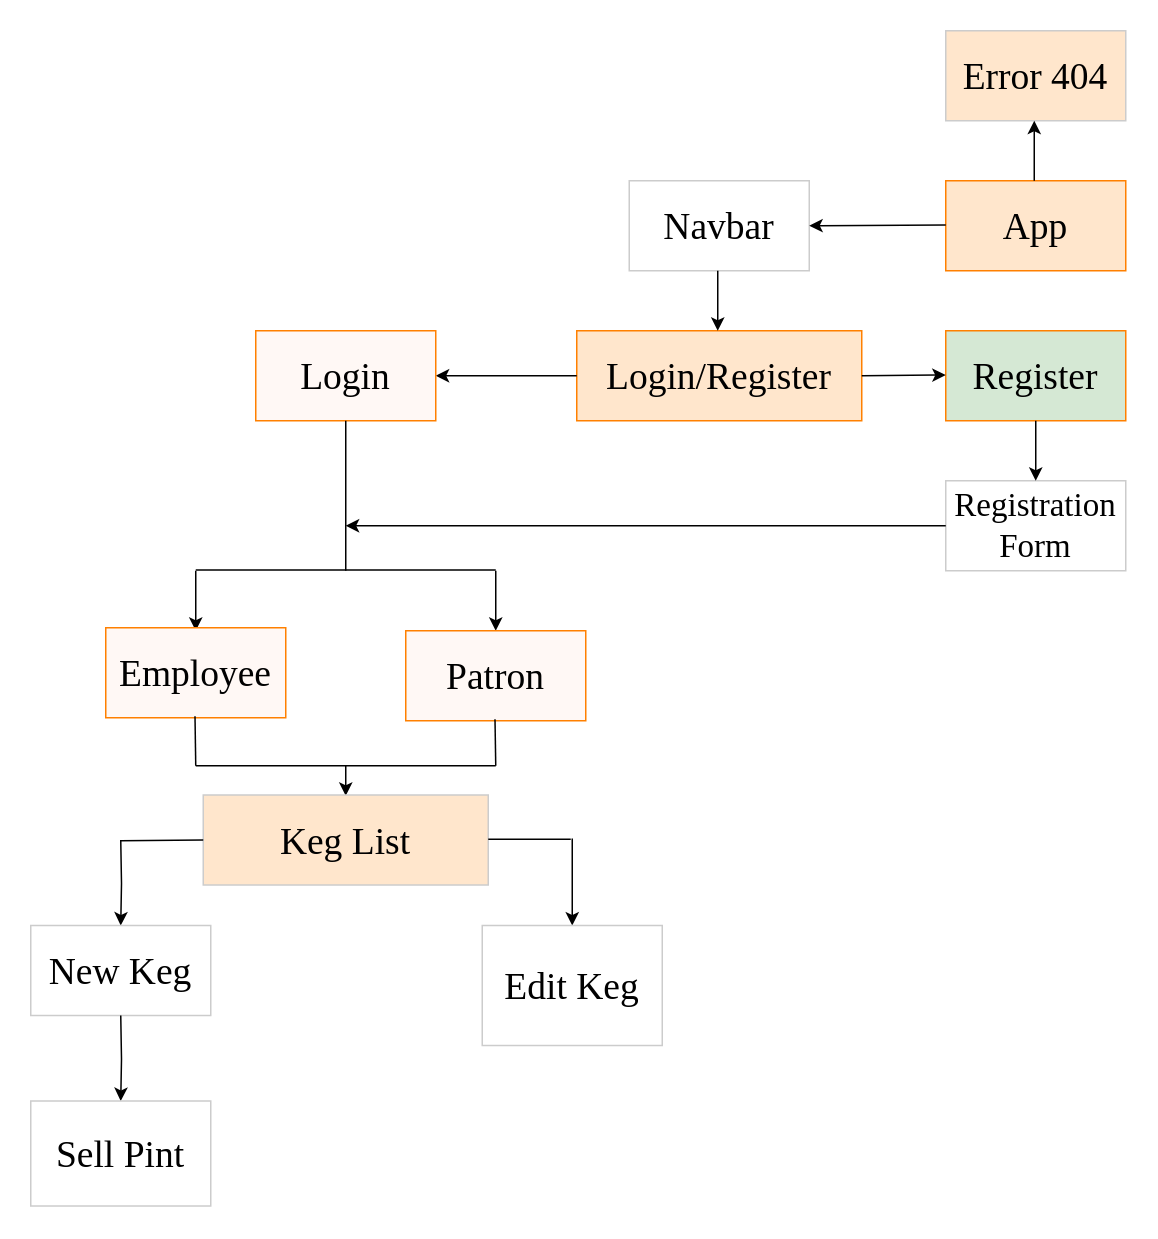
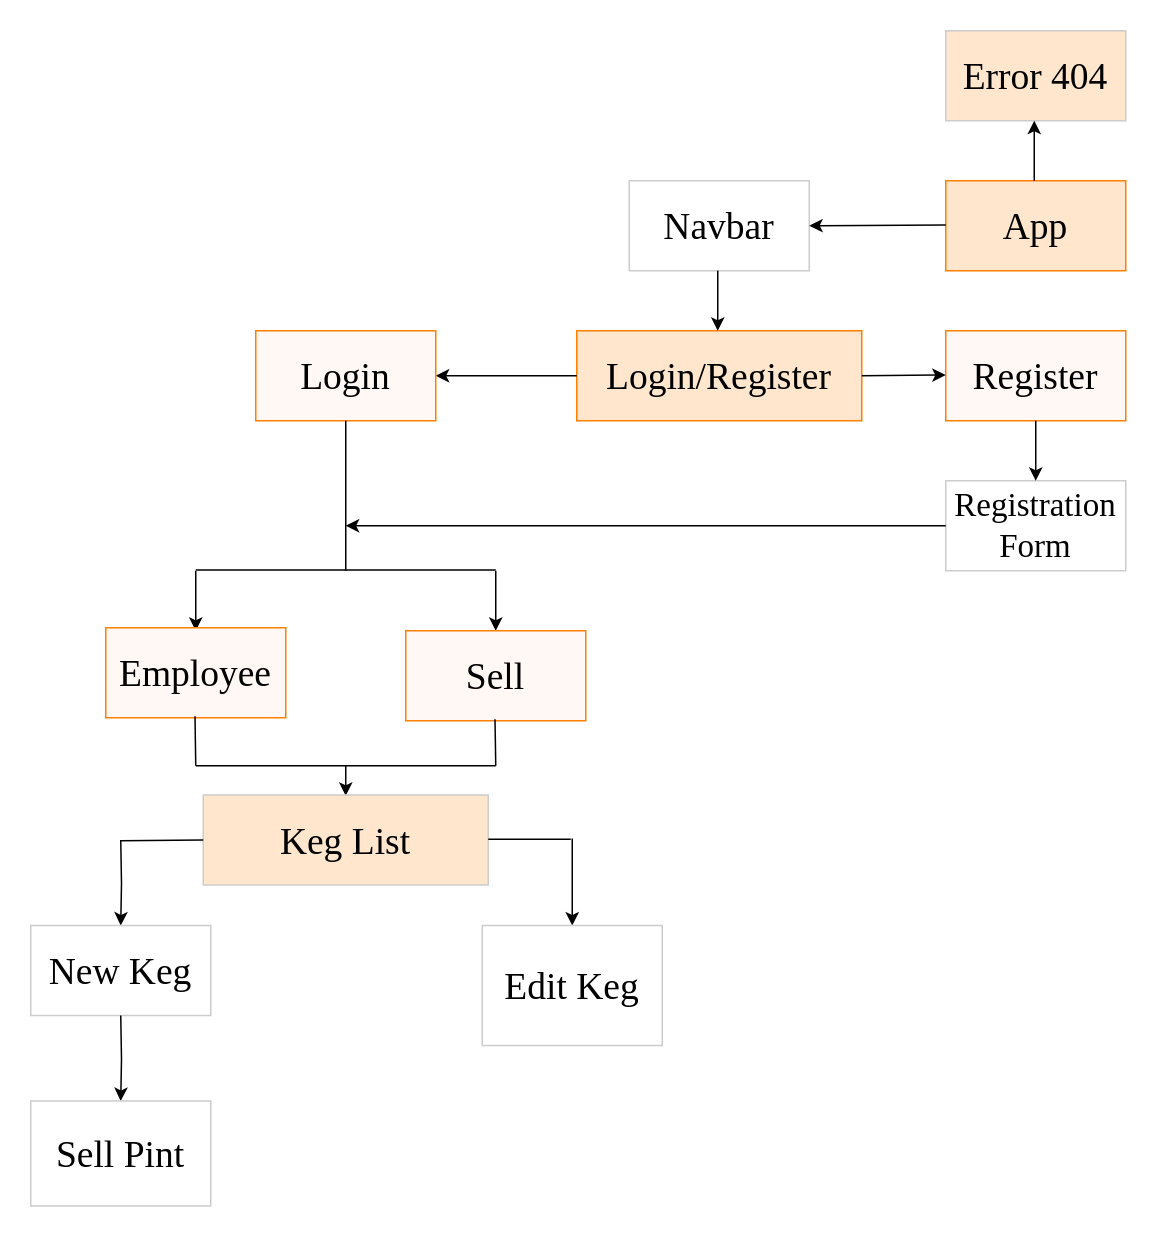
  <mxCell id="0" />
  <mxCell id="1" parent="0" />
  <mxCell id="2" value="&lt;font face=&quot;Times New Roman&quot; style=&quot;font-size: 25px&quot;&gt;App&lt;/font&gt;" style="rounded=0;whiteSpace=wrap;html=1;fillColor=#ffe6cc;strokeColor=#FF8000;" vertex="1" parent="1"><mxGeometry x="630" y="120" width="120" height="60" as="geometry" /></mxCell>
  <mxCell id="3" value="&lt;font face=&quot;Times New Roman&quot; style=&quot;font-size: 25px&quot;&gt;Error 404&lt;/font&gt;" style="rounded=0;whiteSpace=wrap;html=1;strokeColor=#CCCCCC;fillColor=#ffe6cc;" vertex="1" parent="1"><mxGeometry x="630" y="20" width="120" height="60" as="geometry" /></mxCell>
  <mxCell id="4" value="" style="endArrow=classic;html=1;" edge="1" parent="1"><mxGeometry width="50" height="50" relative="1" as="geometry"><mxPoint x="689" y="120" as="sourcePoint" /><mxPoint x="689" y="80" as="targetPoint" /><Array as="points"><mxPoint x="689" y="90" /></Array></mxGeometry></mxCell>
  <mxCell id="5" value="&lt;font face=&quot;Times New Roman&quot; style=&quot;font-size: 25px&quot;&gt;Navbar&lt;/font&gt;" style="rounded=0;whiteSpace=wrap;html=1;strokeColor=#CCCCCC;" vertex="1" parent="1"><mxGeometry x="419" y="120" width="120" height="60" as="geometry" /></mxCell>
  <mxCell id="6" value="" style="endArrow=classic;html=1;entryX=1;entryY=0.5;entryDx=0;entryDy=0;" edge="1" parent="1" target="5"><mxGeometry width="50" height="50" relative="1" as="geometry"><mxPoint x="630" y="149.5" as="sourcePoint" /><mxPoint x="590" y="150" as="targetPoint" /><Array as="points"><mxPoint x="630" y="149.5" /></Array></mxGeometry></mxCell>
  <mxCell id="7" value="&lt;font face=&quot;Times New Roman&quot;&gt;&lt;span style=&quot;font-size: 25px&quot;&gt;Login/Register&lt;/span&gt;&lt;/font&gt;&lt;br&gt;" style="rounded=0;whiteSpace=wrap;html=1;fillColor=#ffe6cc;strokeColor=#FF8000;" vertex="1" parent="1"><mxGeometry x="384" y="220" width="190" height="60" as="geometry" /></mxCell>
  <mxCell id="8" value="" style="endArrow=classic;html=1;exitX=0;exitY=0.5;exitDx=0;exitDy=0;" edge="1" parent="1" source="7"><mxGeometry width="50" height="50" relative="1" as="geometry"><mxPoint x="370" y="250" as="sourcePoint" /><mxPoint x="290" y="250" as="targetPoint" /><Array as="points" /></mxGeometry></mxCell>
  <mxCell id="9" value="" style="endArrow=classic;html=1;" edge="1" parent="1"><mxGeometry width="50" height="50" relative="1" as="geometry"><mxPoint x="478" y="180" as="sourcePoint" /><mxPoint x="478" y="220" as="targetPoint" /><Array as="points"><mxPoint x="478" y="180" /></Array></mxGeometry></mxCell>
  <mxCell id="10" value="&lt;font face=&quot;Times New Roman&quot; style=&quot;font-size: 25px&quot;&gt;Login&lt;/font&gt;" style="rounded=0;whiteSpace=wrap;html=1;strokeColor=#FF8000;fillColor=#FFF8F5;" vertex="1" parent="1"><mxGeometry x="170" y="220" width="120" height="60" as="geometry" /></mxCell>
- <mxCell id="11" value="&lt;font face=&quot;Times New Roman&quot; style=&quot;font-size: 25px&quot;&gt;Register&lt;/font&gt;" style="rounded=0;whiteSpace=wrap;html=1;strokeColor=#FF8000;fillColor=#d5e8d4;" vertex="1" parent="1"><mxGeometry x="630" y="220" width="120" height="60" as="geometry" /></mxCell>
+ <mxCell id="11" value="&lt;font face=&quot;Times New Roman&quot; style=&quot;font-size: 25px&quot;&gt;Register&lt;/font&gt;" style="rounded=0;whiteSpace=wrap;html=1;strokeColor=#FF8000;fillColor=#FFF8F5;" vertex="1" parent="1"><mxGeometry x="630" y="220" width="120" height="60" as="geometry" /></mxCell>
  <mxCell id="12" value="&lt;font face=&quot;Times New Roman&quot; style=&quot;font-size: 22px&quot;&gt;Registration Form&lt;/font&gt;" style="rounded=0;whiteSpace=wrap;html=1;strokeColor=#CCCCCC;fillColor=#FFFFFF;" vertex="1" parent="1"><mxGeometry x="630" y="320" width="120" height="60" as="geometry" /></mxCell>
  <mxCell id="13" value="" style="endArrow=classic;html=1;" edge="1" parent="1"><mxGeometry width="50" height="50" relative="1" as="geometry"><mxPoint x="690" y="280" as="sourcePoint" /><mxPoint x="690" y="320" as="targetPoint" /><Array as="points"><mxPoint x="690" y="280" /></Array></mxGeometry></mxCell>
  <mxCell id="14" value="" style="endArrow=none;html=1;entryX=0.5;entryY=1;entryDx=0;entryDy=0;" edge="1" parent="1" target="10"><mxGeometry width="50" height="50" relative="1" as="geometry"><mxPoint x="230" y="380" as="sourcePoint" /><mxPoint x="230" y="329" as="targetPoint" /></mxGeometry></mxCell>
  <mxCell id="15" value="" style="endArrow=none;html=1;" edge="1" parent="1"><mxGeometry width="50" height="50" relative="1" as="geometry"><mxPoint x="130" y="379.5" as="sourcePoint" /><mxPoint x="330" y="379.5" as="targetPoint" /></mxGeometry></mxCell>
  <mxCell id="16" value="" style="endArrow=classic;html=1;" edge="1" parent="1"><mxGeometry width="50" height="50" relative="1" as="geometry"><mxPoint x="130" y="380" as="sourcePoint" /><mxPoint x="130" y="420" as="targetPoint" /><Array as="points"><mxPoint x="130" y="380" /></Array></mxGeometry></mxCell>
  <mxCell id="17" value="" style="endArrow=classic;html=1;" edge="1" parent="1"><mxGeometry width="50" height="50" relative="1" as="geometry"><mxPoint x="330" y="380" as="sourcePoint" /><mxPoint x="330" y="420" as="targetPoint" /><Array as="points"><mxPoint x="330" y="380" /></Array></mxGeometry></mxCell>
  <mxCell id="18" value="&lt;font face=&quot;Times New Roman&quot; style=&quot;font-size: 25px&quot;&gt;Employee&lt;/font&gt;" style="rounded=0;whiteSpace=wrap;html=1;fillColor=#FFF8F5;strokeColor=#FF8000;" vertex="1" parent="1"><mxGeometry x="70" y="418" width="120" height="60" as="geometry" /></mxCell>
- <mxCell id="19" value="&lt;font face=&quot;Times New Roman&quot; style=&quot;font-size: 25px&quot;&gt;Patron&lt;/font&gt;" style="rounded=0;whiteSpace=wrap;html=1;fillColor=#FFF8F5;strokeColor=#FF8000;" vertex="1" parent="1"><mxGeometry x="270" y="420" width="120" height="60" as="geometry" /></mxCell>
+ <mxCell id="19" value="&lt;font face=&quot;Times New Roman&quot; style=&quot;font-size: 25px&quot;&gt;Sell&lt;/font&gt;" style="rounded=0;whiteSpace=wrap;html=1;fillColor=#FFF8F5;strokeColor=#FF8000;" vertex="1" parent="1"><mxGeometry x="270" y="420" width="120" height="60" as="geometry" /></mxCell>
  <mxCell id="20" value="" style="endArrow=classic;html=1;exitX=0;exitY=0.5;exitDx=0;exitDy=0;" edge="1" parent="1" source="12"><mxGeometry width="50" height="50" relative="1" as="geometry"><mxPoint x="430" y="390" as="sourcePoint" /><mxPoint x="230" y="350" as="targetPoint" /></mxGeometry></mxCell>
  <mxCell id="21" value="" style="endArrow=none;html=1;" edge="1" parent="1"><mxGeometry width="50" height="50" relative="1" as="geometry"><mxPoint x="130" y="510" as="sourcePoint" /><mxPoint x="330" y="510" as="targetPoint" /></mxGeometry></mxCell>
  <mxCell id="22" value="" style="endArrow=none;html=1;" edge="1" parent="1"><mxGeometry width="50" height="50" relative="1" as="geometry"><mxPoint x="130" y="510" as="sourcePoint" /><mxPoint x="129.5" y="477" as="targetPoint" /></mxGeometry></mxCell>
  <mxCell id="23" value="" style="endArrow=none;html=1;" edge="1" parent="1"><mxGeometry width="50" height="50" relative="1" as="geometry"><mxPoint x="330" y="510" as="sourcePoint" /><mxPoint x="329.5" y="479" as="targetPoint" /></mxGeometry></mxCell>
  <mxCell id="24" value="" style="endArrow=classic;html=1;" edge="1" parent="1"><mxGeometry width="50" height="50" relative="1" as="geometry"><mxPoint x="230" y="509.5" as="sourcePoint" /><mxPoint x="230" y="530" as="targetPoint" /><Array as="points"><mxPoint x="230" y="509.5" /></Array></mxGeometry></mxCell>
  <mxCell id="25" value="" style="edgeStyle=orthogonalEdgeStyle;rounded=0;orthogonalLoop=1;jettySize=auto;html=1;" edge="1" parent="1" target="28"><mxGeometry relative="1" as="geometry"><mxPoint x="80" y="559.5" as="sourcePoint" /></mxGeometry></mxCell>
  <mxCell id="26" value="&lt;font face=&quot;Times New Roman&quot;&gt;&lt;span style=&quot;font-size: 25px&quot;&gt;Keg List&lt;/span&gt;&lt;/font&gt;&lt;br&gt;" style="rounded=0;whiteSpace=wrap;html=1;strokeColor=#CCCCCC;fillColor=#ffe6cc;" vertex="1" parent="1"><mxGeometry x="135" y="529.5" width="190" height="60" as="geometry" /></mxCell>
  <mxCell id="27" value="" style="endArrow=classic;html=1;exitX=1;exitY=0.5;exitDx=0;exitDy=0;" edge="1" parent="1" source="7"><mxGeometry width="50" height="50" relative="1" as="geometry"><mxPoint x="580" y="250" as="sourcePoint" /><mxPoint x="630" y="249.5" as="targetPoint" /></mxGeometry></mxCell>
  <mxCell id="28" value="&lt;font face=&quot;Times New Roman&quot; style=&quot;font-size: 25px&quot;&gt;New Keg&lt;/font&gt;" style="rounded=0;whiteSpace=wrap;html=1;fillColor=#FFFFFF;strokeColor=#CCCCCC;" vertex="1" parent="1"><mxGeometry x="20" y="616.5" width="120" height="60" as="geometry" /></mxCell>
  <mxCell id="29" value="" style="endArrow=classic;html=1;entryX=0.5;entryY=0;entryDx=0;entryDy=0;" edge="1" parent="1" target="30"><mxGeometry width="50" height="50" relative="1" as="geometry"><mxPoint x="381" y="558.5" as="sourcePoint" /><mxPoint x="381" y="598.5" as="targetPoint" /><Array as="points"><mxPoint x="381" y="558.5" /></Array></mxGeometry></mxCell>
  <mxCell id="30" value="&lt;font face=&quot;Times New Roman&quot; style=&quot;font-size: 25px&quot;&gt;Edit Keg&lt;/font&gt;" style="rounded=0;whiteSpace=wrap;html=1;fillColor=#FFFFFF;strokeColor=#CCCCCC;" vertex="1" parent="1"><mxGeometry x="321" y="616.5" width="120" height="80" as="geometry" /></mxCell>
  <mxCell id="31" value="" style="endArrow=none;html=1;entryX=0;entryY=0.5;entryDx=0;entryDy=0;" edge="1" parent="1" target="26"><mxGeometry width="50" height="50" relative="1" as="geometry"><mxPoint x="80" y="560" as="sourcePoint" /><mxPoint x="120" y="559.5" as="targetPoint" /></mxGeometry></mxCell>
  <mxCell id="32" value="" style="endArrow=none;html=1;entryX=0;entryY=0.5;entryDx=0;entryDy=0;" edge="1" parent="1"><mxGeometry width="50" height="50" relative="1" as="geometry"><mxPoint x="325" y="559" as="sourcePoint" /><mxPoint x="380" y="559" as="targetPoint" /></mxGeometry></mxCell>
  <mxCell id="33" value="" style="edgeStyle=orthogonalEdgeStyle;rounded=0;orthogonalLoop=1;jettySize=auto;html=1;" edge="1" target="34" parent="1"><mxGeometry relative="1" as="geometry"><mxPoint x="80" y="676.5" as="sourcePoint" /></mxGeometry></mxCell>
  <mxCell id="34" value="&lt;font face=&quot;Times New Roman&quot; style=&quot;font-size: 25px&quot;&gt;Sell Pint&lt;/font&gt;" style="rounded=0;whiteSpace=wrap;html=1;fillColor=#FFFFFF;strokeColor=#CCCCCC;" vertex="1" parent="1"><mxGeometry x="20" y="733.5" width="120" height="70" as="geometry" /></mxCell>
